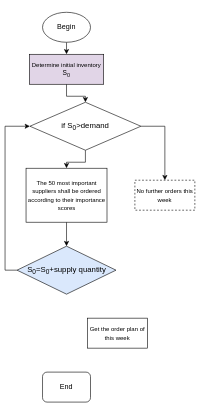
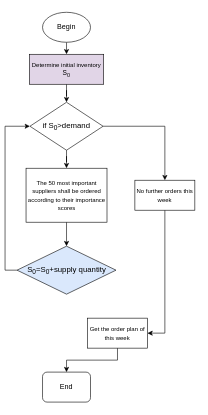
  <mxCell id="0" />
  <mxCell id="1" parent="0" />
  <mxCell id="2" style="edgeStyle=orthogonalEdgeStyle;rounded=0;orthogonalLoop=1;jettySize=auto;html=1;exitX=0.5;exitY=1;exitDx=0;exitDy=0;entryX=0.5;entryY=0;entryDx=0;entryDy=0;fontSize=13;" parent="1" source="3" target="5" edge="1"><mxGeometry relative="1" as="geometry" /></mxCell>
  <mxCell id="3" value="Begin" style="ellipse;whiteSpace=wrap;html=1;" parent="1" vertex="1"><mxGeometry x="63" y="20" width="80" height="50" as="geometry" /></mxCell>
  <mxCell id="4" style="edgeStyle=orthogonalEdgeStyle;rounded=0;orthogonalLoop=1;jettySize=auto;html=1;exitX=0.5;exitY=1;exitDx=0;exitDy=0;fontSize=12;" parent="1" source="5" target="8" edge="1"><mxGeometry relative="1" as="geometry" /></mxCell>
  <mxCell id="5" value="&lt;font size=&quot;1&quot;&gt;Determine initial inventory&lt;/font&gt;&lt;font style=&quot;font-size: 11px&quot;&gt; &lt;font style=&quot;font-size: 11px&quot;&gt;S&lt;/font&gt;&lt;font style=&quot;font-size: 11px&quot;&gt;&lt;sub&gt;0&lt;/sub&gt;&lt;/font&gt;&lt;/font&gt;" style="rounded=0;whiteSpace=wrap;html=1;fillColor=#e1d5e7;" parent="1" vertex="1"><mxGeometry x="41" y="90" width="124" height="50" as="geometry" /></mxCell>
  <mxCell id="6" style="edgeStyle=orthogonalEdgeStyle;rounded=0;orthogonalLoop=1;jettySize=auto;html=1;exitX=0.5;exitY=1;exitDx=0;exitDy=0;fontSize=12;" parent="1" source="8" target="10" edge="1"><mxGeometry relative="1" as="geometry" /></mxCell>
  <mxCell id="7" style="edgeStyle=orthogonalEdgeStyle;rounded=0;orthogonalLoop=1;jettySize=auto;html=1;exitX=1;exitY=0.5;exitDx=0;exitDy=0;fontSize=12;" parent="1" source="8" target="14" edge="1"><mxGeometry relative="1" as="geometry" /></mxCell>
- <mxCell id="8" value="if S&lt;sub&gt;0&lt;/sub&gt;&amp;gt;demand&lt;sub&gt;&lt;br&gt;&lt;/sub&gt;" style="rhombus;whiteSpace=wrap;html=1;fontSize=13;align=center;" parent="1" vertex="1"><mxGeometry x="42" y="170" width="185" height="80" as="geometry" /></mxCell>
+ <mxCell id="8" value="if S&lt;sub&gt;0&lt;/sub&gt;&amp;gt;demand&lt;sub&gt;&lt;br&gt;&lt;/sub&gt;" style="rhombus;whiteSpace=wrap;html=1;fontSize=13;align=center;" parent="1" vertex="1"><mxGeometry x="42" y="170" width="122" height="80" as="geometry" /></mxCell>
  <mxCell id="9" style="edgeStyle=orthogonalEdgeStyle;rounded=0;orthogonalLoop=1;jettySize=auto;html=1;exitX=0.5;exitY=1;exitDx=0;exitDy=0;entryX=0.5;entryY=0;entryDx=0;entryDy=0;fontSize=12;" parent="1" source="10" target="12" edge="1"><mxGeometry relative="1" as="geometry" /></mxCell>
  <mxCell id="10" value="&lt;font size=&quot;1&quot;&gt;The 50 most important suppliers shall be ordered according to their importance scores&lt;/font&gt;" style="rounded=0;whiteSpace=wrap;html=1;" parent="1" vertex="1"><mxGeometry x="35.5" y="280" width="135" height="90" as="geometry" /></mxCell>
  <mxCell id="11" style="edgeStyle=orthogonalEdgeStyle;rounded=0;orthogonalLoop=1;jettySize=auto;html=1;exitX=0;exitY=0.5;exitDx=0;exitDy=0;entryX=0;entryY=0.5;entryDx=0;entryDy=0;fontSize=12;" parent="1" source="12" target="8" edge="1"><mxGeometry relative="1" as="geometry" /></mxCell>
  <mxCell id="12" value="S&lt;sub&gt;0&lt;/sub&gt;=S&lt;sub&gt;0&lt;/sub&gt;+supply quantity&lt;sub&gt;&lt;br&gt;&lt;/sub&gt;" style="rhombus;whiteSpace=wrap;html=1;fontSize=13;align=center;fillColor=#dae8fc;" parent="1" vertex="1"><mxGeometry x="20.5" y="410" width="165" height="80" as="geometry" /></mxCell>
- <mxCell id="14" value="&lt;font size=&quot;1&quot;&gt;No further orders this week&lt;/font&gt;" style="rounded=0;whiteSpace=wrap;html=1;dashed=1;" parent="1" vertex="1"><mxGeometry x="217" y="300" width="100" height="50" as="geometry" /></mxCell>
+ <mxCell id="13" style="edgeStyle=orthogonalEdgeStyle;rounded=0;orthogonalLoop=1;jettySize=auto;html=1;exitX=0.5;exitY=1;exitDx=0;exitDy=0;entryX=1;entryY=0.5;entryDx=0;entryDy=0;fontSize=12;" parent="1" source="14" target="16" edge="1"><mxGeometry relative="1" as="geometry" /></mxCell>
+ <mxCell id="14" value="&lt;font size=&quot;1&quot;&gt;No further orders this week&lt;/font&gt;" style="rounded=0;whiteSpace=wrap;html=1;" parent="1" vertex="1"><mxGeometry x="217" y="300" width="100" height="50" as="geometry" /></mxCell>
+ <mxCell id="15" style="edgeStyle=orthogonalEdgeStyle;rounded=0;orthogonalLoop=1;jettySize=auto;html=1;exitX=0.5;exitY=1;exitDx=0;exitDy=0;fontSize=12;" edge="1" parent="1" source="16" target="17"><mxGeometry relative="1" as="geometry" /></mxCell>
  <mxCell id="16" value="&lt;font size=&quot;1&quot;&gt;Get the order plan of this week&lt;/font&gt;" style="rounded=0;whiteSpace=wrap;html=1;" parent="1" vertex="1"><mxGeometry x="138" y="530" width="100" height="50" as="geometry" /></mxCell>
  <mxCell id="17" value="End" style="rounded=1;whiteSpace=wrap;html=1;" parent="1" vertex="1"><mxGeometry x="63" y="620" width="80" height="50" as="geometry" /></mxCell>
